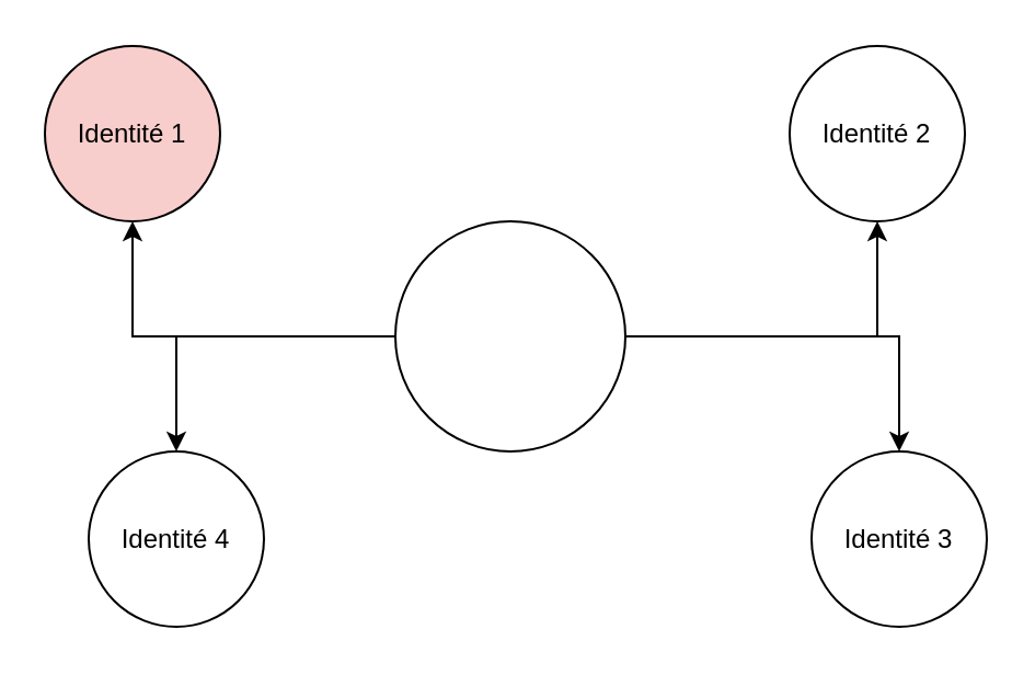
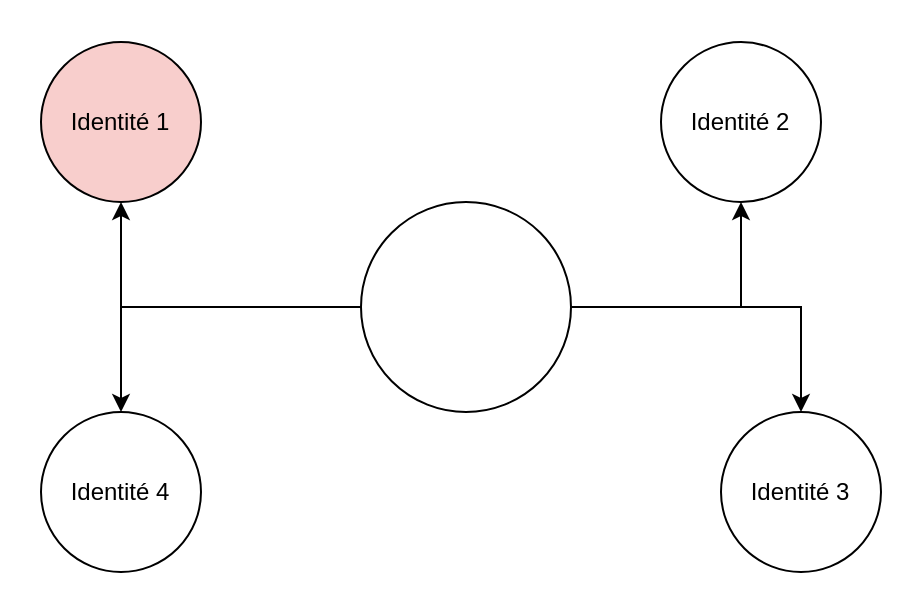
  <mxCell id="0" />
  <mxCell id="1" parent="0" />
  <mxCell id="2" style="edgeStyle=orthogonalEdgeStyle;rounded=0;orthogonalLoop=1;jettySize=auto;html=1;entryX=0.5;entryY=1;entryDx=0;entryDy=0;" edge="1" parent="1" source="6" target="10"><mxGeometry relative="1" as="geometry" /></mxCell>
  <mxCell id="3" style="edgeStyle=orthogonalEdgeStyle;rounded=0;orthogonalLoop=1;jettySize=auto;html=1;entryX=0.5;entryY=0;entryDx=0;entryDy=0;" edge="1" parent="1" source="6" target="7"><mxGeometry relative="1" as="geometry" /></mxCell>
  <mxCell id="4" style="edgeStyle=orthogonalEdgeStyle;rounded=0;orthogonalLoop=1;jettySize=auto;html=1;entryX=0.5;entryY=1;entryDx=0;entryDy=0;" edge="1" parent="1" source="6" target="8"><mxGeometry relative="1" as="geometry" /></mxCell>
  <mxCell id="5" style="edgeStyle=orthogonalEdgeStyle;rounded=0;orthogonalLoop=1;jettySize=auto;html=1;entryX=0.5;entryY=0;entryDx=0;entryDy=0;" edge="1" parent="1" source="6" target="9"><mxGeometry relative="1" as="geometry" /></mxCell>
  <mxCell id="6" value="" style="ellipse;whiteSpace=wrap;html=1;aspect=fixed;" vertex="1" parent="1"><mxGeometry x="180" y="100.5" width="105" height="105" as="geometry" /></mxCell>
- <mxCell id="7" value="Identité 4" style="ellipse;whiteSpace=wrap;html=1;aspect=fixed;" vertex="1" parent="1"><mxGeometry x="40" y="205.5" width="80" height="80" as="geometry" /></mxCell>
- <mxCell id="8" value="Identité 2" style="ellipse;whiteSpace=wrap;html=1;aspect=fixed;" vertex="1" parent="1"><mxGeometry x="360" y="20.5" width="80" height="80" as="geometry" /></mxCell>
- <mxCell id="9" value="Identité 3" style="ellipse;whiteSpace=wrap;html=1;aspect=fixed;" vertex="1" parent="1"><mxGeometry x="370" y="205.5" width="80" height="80" as="geometry" /></mxCell>
+ <mxCell id="7" value="Identité 4" style="ellipse;whiteSpace=wrap;html=1;aspect=fixed;" vertex="1" parent="1"><mxGeometry x="20" y="205.5" width="80" height="80" as="geometry" /></mxCell>
+ <mxCell id="8" value="Identité 2" style="ellipse;whiteSpace=wrap;html=1;aspect=fixed;" vertex="1" parent="1"><mxGeometry x="330" y="20.5" width="80" height="80" as="geometry" /></mxCell>
+ <mxCell id="9" value="Identité 3" style="ellipse;whiteSpace=wrap;html=1;aspect=fixed;" vertex="1" parent="1"><mxGeometry x="360" y="205.5" width="80" height="80" as="geometry" /></mxCell>
  <mxCell id="10" value="Identité 1" style="ellipse;whiteSpace=wrap;html=1;aspect=fixed;fillColor=#f8cecc;" vertex="1" parent="1"><mxGeometry x="20" y="20.5" width="80" height="80" as="geometry" /></mxCell>
